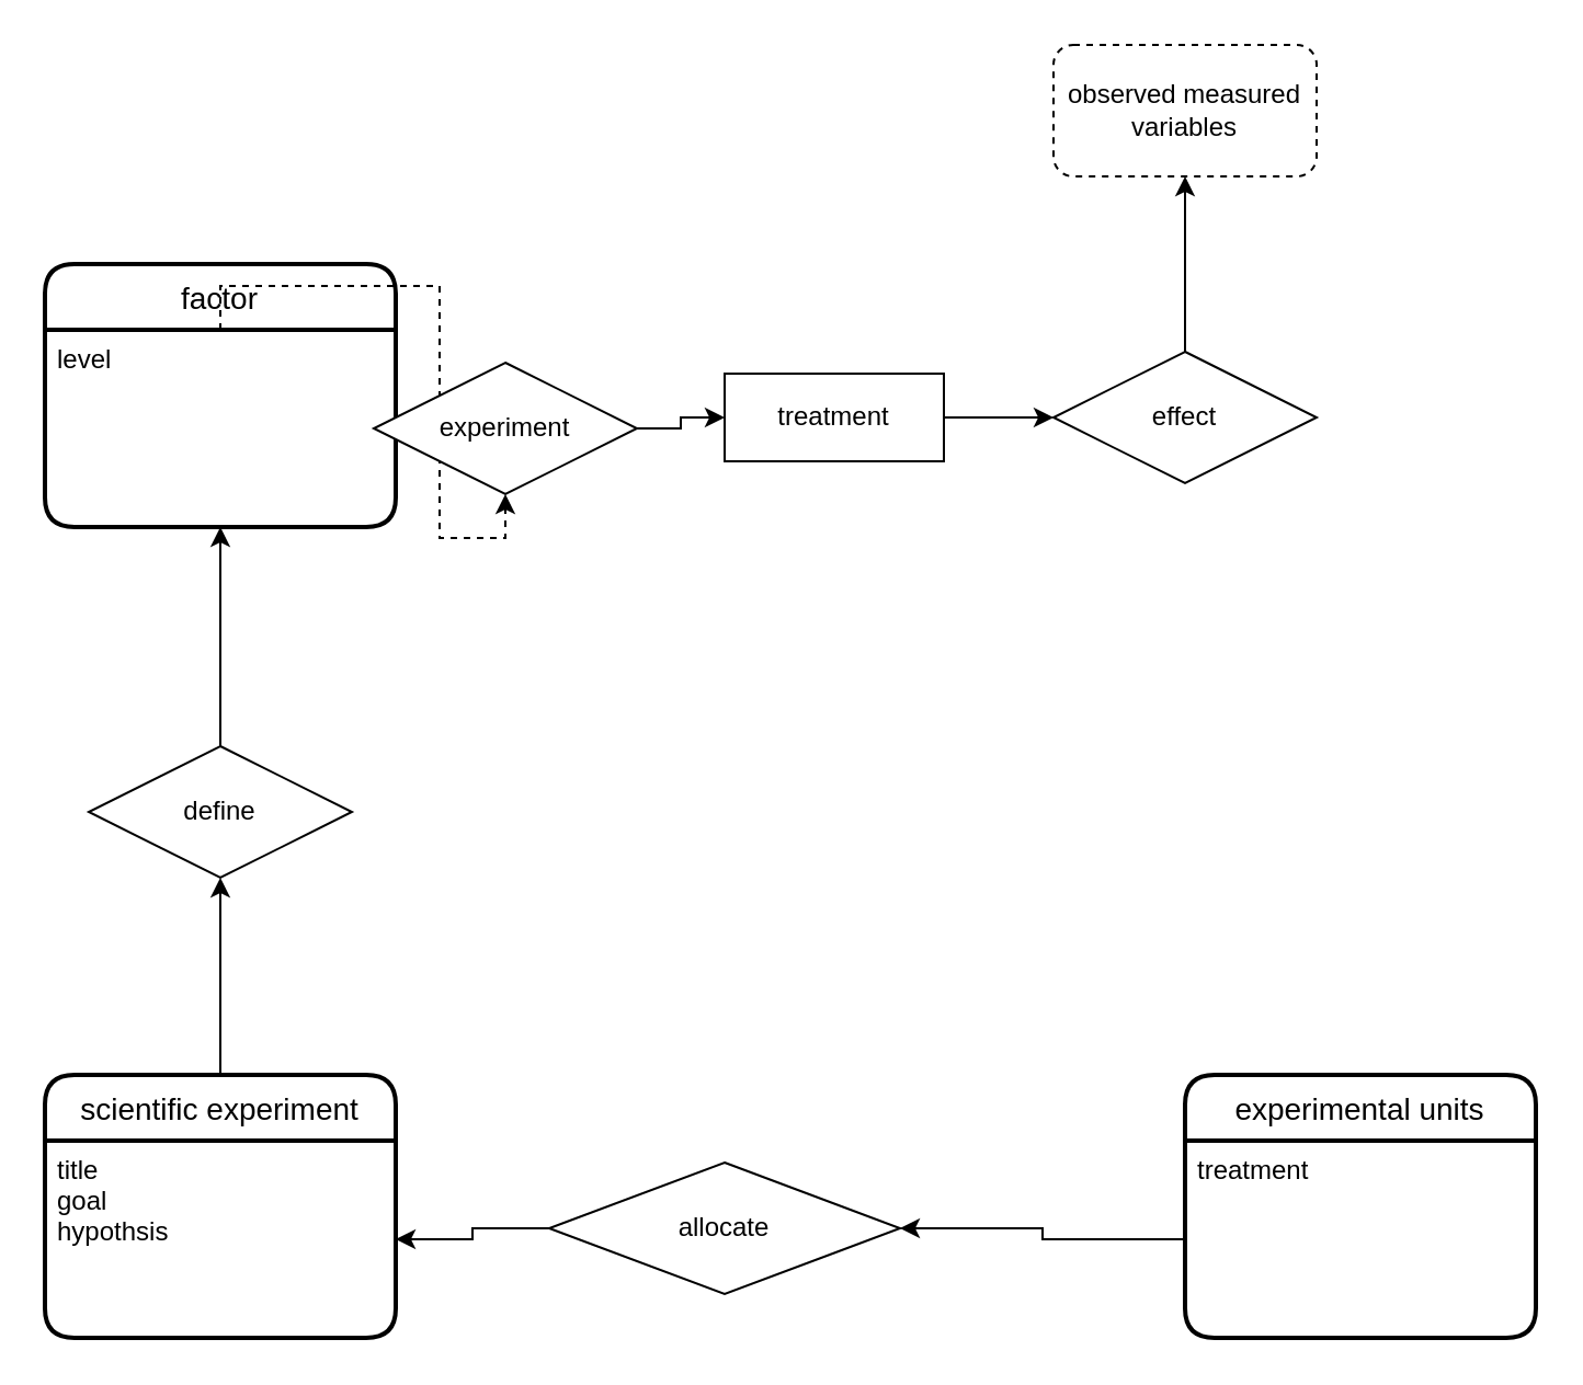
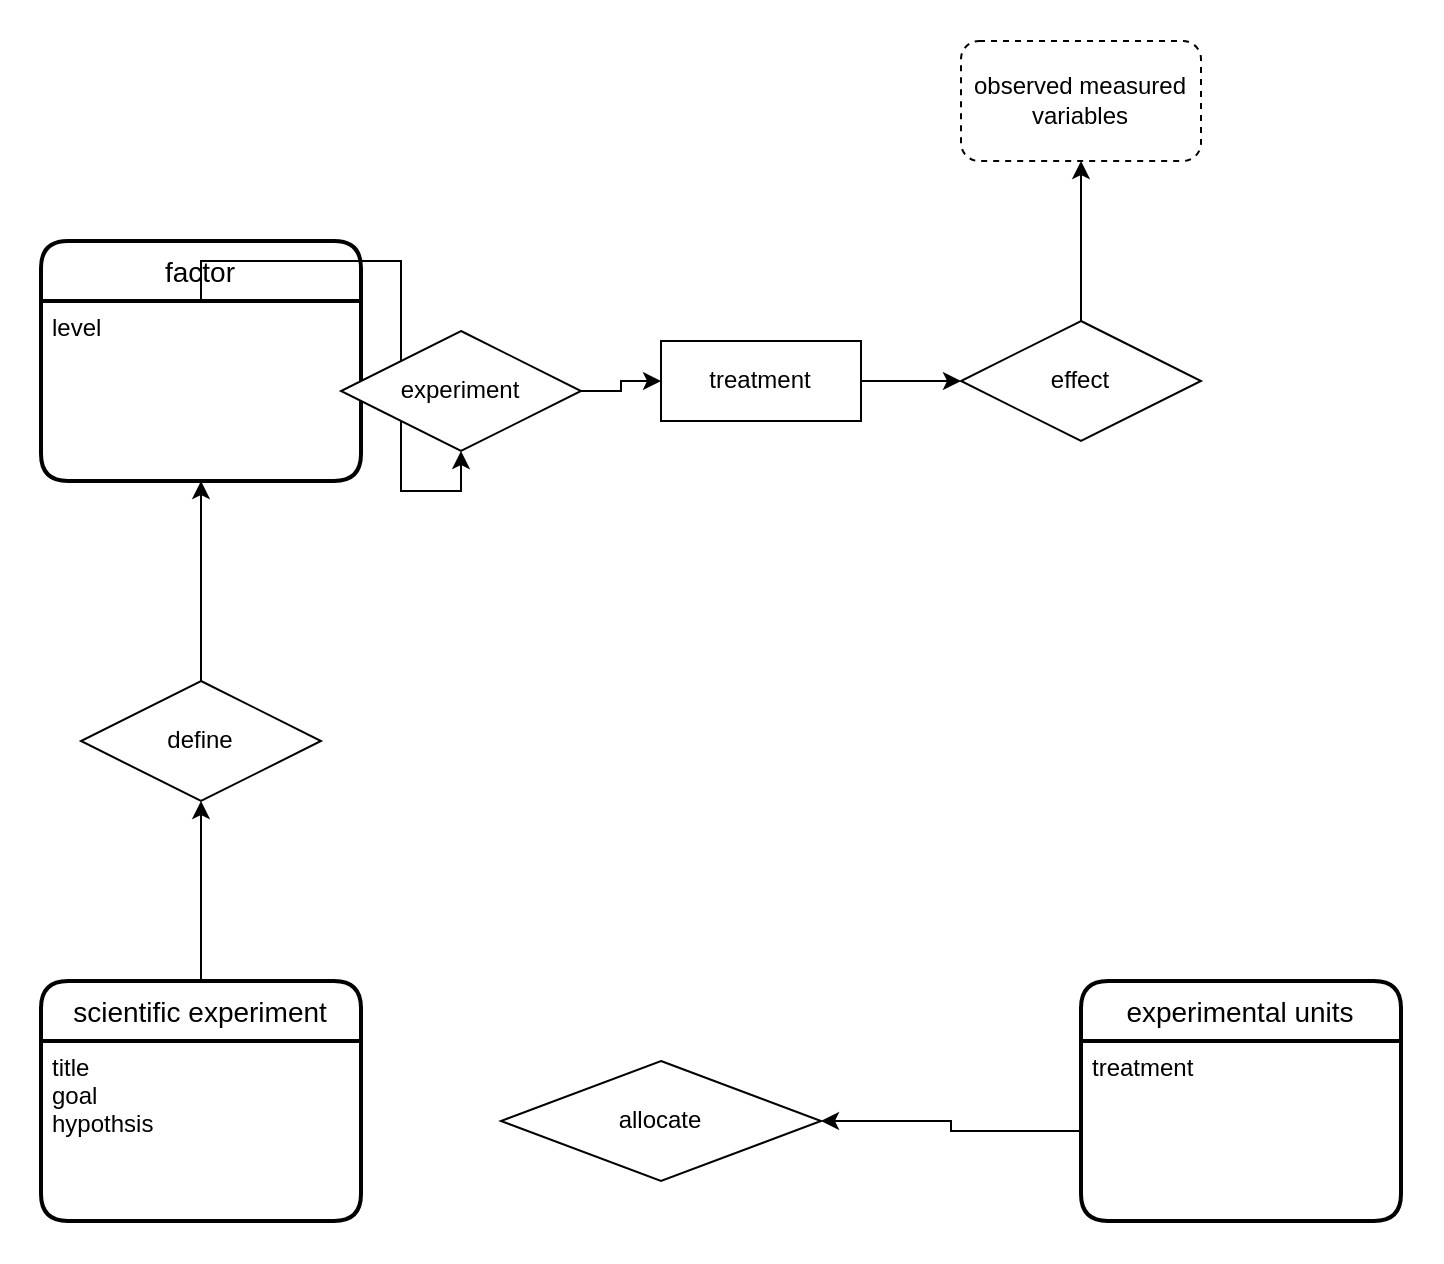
  <mxCell id="0" />
  <mxCell id="1" parent="0" />
  <mxCell id="2" value="" style="edgeStyle=orthogonalEdgeStyle;rounded=0;orthogonalLoop=1;jettySize=auto;html=1;" edge="1" parent="1" source="3" target="6"><mxGeometry relative="1" as="geometry" /></mxCell>
  <mxCell id="3" value="treatment" style="whiteSpace=wrap;html=1;align=center;" parent="1" vertex="1"><mxGeometry x="330" y="170" width="100" height="40" as="geometry" /></mxCell>
  <mxCell id="4" style="edgeStyle=orthogonalEdgeStyle;rounded=0;orthogonalLoop=1;jettySize=auto;html=1;exitX=0.5;exitY=1;exitDx=0;exitDy=0;" parent="1" edge="1"><mxGeometry relative="1" as="geometry"><mxPoint x="450" y="40" as="sourcePoint" /><mxPoint x="450" y="40" as="targetPoint" /></mxGeometry></mxCell>
  <mxCell id="5" value="" style="edgeStyle=orthogonalEdgeStyle;rounded=0;orthogonalLoop=1;jettySize=auto;html=1;" parent="1" source="6" target="7" edge="1"><mxGeometry relative="1" as="geometry" /></mxCell>
  <mxCell id="6" value="effect" style="shape=rhombus;perimeter=rhombusPerimeter;whiteSpace=wrap;html=1;align=center;" parent="1" vertex="1"><mxGeometry x="480" y="160" width="120" height="60" as="geometry" /></mxCell>
  <mxCell id="7" value="&#10;&#10;observed measured variables&#10;&#10;" style="rounded=1;whiteSpace=wrap;html=1;dashed=1;" parent="1" vertex="1"><mxGeometry x="480" y="20" width="120" height="60" as="geometry" /></mxCell>
  <mxCell id="8" value="experimental units" style="swimlane;childLayout=stackLayout;horizontal=1;startSize=30;horizontalStack=0;rounded=1;fontSize=14;fontStyle=0;strokeWidth=2;resizeParent=0;resizeLast=1;shadow=0;dashed=0;align=center;" vertex="1" parent="1"><mxGeometry x="540" y="490" width="160" height="120" as="geometry" /></mxCell>
  <mxCell id="9" value="treatment" style="align=left;strokeColor=none;fillColor=none;spacingLeft=4;fontSize=12;verticalAlign=top;resizable=0;rotatable=0;part=1;" vertex="1" parent="8"><mxGeometry y="30" width="160" height="90" as="geometry" /></mxCell>
  <mxCell id="10" style="edgeStyle=orthogonalEdgeStyle;rounded=0;orthogonalLoop=1;jettySize=auto;html=1;entryX=0.5;entryY=1;entryDx=0;entryDy=0;" edge="1" parent="1" source="11" target="14"><mxGeometry relative="1" as="geometry" /></mxCell>
  <mxCell id="11" value="scientific experiment" style="swimlane;childLayout=stackLayout;horizontal=1;startSize=30;horizontalStack=0;rounded=1;fontSize=14;fontStyle=0;strokeWidth=2;resizeParent=0;resizeLast=1;shadow=0;dashed=0;align=center;" vertex="1" parent="1"><mxGeometry x="20" y="490" width="160" height="120" as="geometry" /></mxCell>
  <mxCell id="12" value="title&#10;goal&#10;hypothsis" style="align=left;strokeColor=none;fillColor=none;spacingLeft=4;fontSize=12;verticalAlign=top;resizable=0;rotatable=0;part=1;" vertex="1" parent="11"><mxGeometry y="30" width="160" height="90" as="geometry" /></mxCell>
  <mxCell id="13" style="edgeStyle=orthogonalEdgeStyle;rounded=0;orthogonalLoop=1;jettySize=auto;html=1;" edge="1" parent="1" source="14"><mxGeometry relative="1" as="geometry"><mxPoint x="100" y="240" as="targetPoint" /><Array as="points"><mxPoint x="100" y="270" /><mxPoint x="100" y="270" /></Array></mxGeometry></mxCell>
  <mxCell id="14" value="define" style="shape=rhombus;perimeter=rhombusPerimeter;whiteSpace=wrap;html=1;align=center;" vertex="1" parent="1"><mxGeometry x="40" y="340" width="120" height="60" as="geometry" /></mxCell>
  <mxCell id="15" value="factor" style="swimlane;childLayout=stackLayout;horizontal=1;startSize=30;horizontalStack=0;rounded=1;fontSize=14;fontStyle=0;strokeWidth=2;resizeParent=0;resizeLast=1;shadow=0;dashed=0;align=center;" vertex="1" parent="1"><mxGeometry x="20" y="120" width="160" height="120" as="geometry" /></mxCell>
  <mxCell id="16" value="level" style="align=left;strokeColor=none;fillColor=none;spacingLeft=4;fontSize=12;verticalAlign=top;resizable=0;rotatable=0;part=1;" vertex="1" parent="15"><mxGeometry y="30" width="160" height="90" as="geometry" /></mxCell>
- <mxCell id="17" style="edgeStyle=orthogonalEdgeStyle;rounded=0;orthogonalLoop=1;jettySize=auto;html=1;entryX=1;entryY=0.5;entryDx=0;entryDy=0;" edge="1" parent="1" source="18" target="12"><mxGeometry relative="1" as="geometry" /></mxCell>
  <mxCell id="18" value="allocate" style="shape=rhombus;perimeter=rhombusPerimeter;whiteSpace=wrap;html=1;align=center;" vertex="1" parent="1"><mxGeometry x="250" y="530" width="160" height="60" as="geometry" /></mxCell>
  <mxCell id="19" style="edgeStyle=orthogonalEdgeStyle;rounded=0;orthogonalLoop=1;jettySize=auto;html=1;entryX=1;entryY=0.5;entryDx=0;entryDy=0;" edge="1" parent="1" source="9" target="18"><mxGeometry relative="1" as="geometry" /></mxCell>
- <mxCell id="20" style="edgeStyle=orthogonalEdgeStyle;rounded=0;orthogonalLoop=1;jettySize=auto;html=1;dashed=1;" edge="1" parent="1" source="16" target="22"><mxGeometry relative="1" as="geometry"><mxPoint x="230" y="195" as="targetPoint" /></mxGeometry></mxCell>
+ <mxCell id="20" style="edgeStyle=orthogonalEdgeStyle;rounded=0;orthogonalLoop=1;jettySize=auto;html=1;" edge="1" parent="1" source="16" target="22"><mxGeometry relative="1" as="geometry"><mxPoint x="230" y="195" as="targetPoint" /></mxGeometry></mxCell>
  <mxCell id="21" value="" style="edgeStyle=orthogonalEdgeStyle;rounded=0;orthogonalLoop=1;jettySize=auto;html=1;" edge="1" parent="1" source="22" target="3"><mxGeometry relative="1" as="geometry" /></mxCell>
  <mxCell id="22" value="experiment" style="shape=rhombus;perimeter=rhombusPerimeter;whiteSpace=wrap;html=1;align=center;" vertex="1" parent="1"><mxGeometry x="170" y="165" width="120" height="60" as="geometry" /></mxCell>
